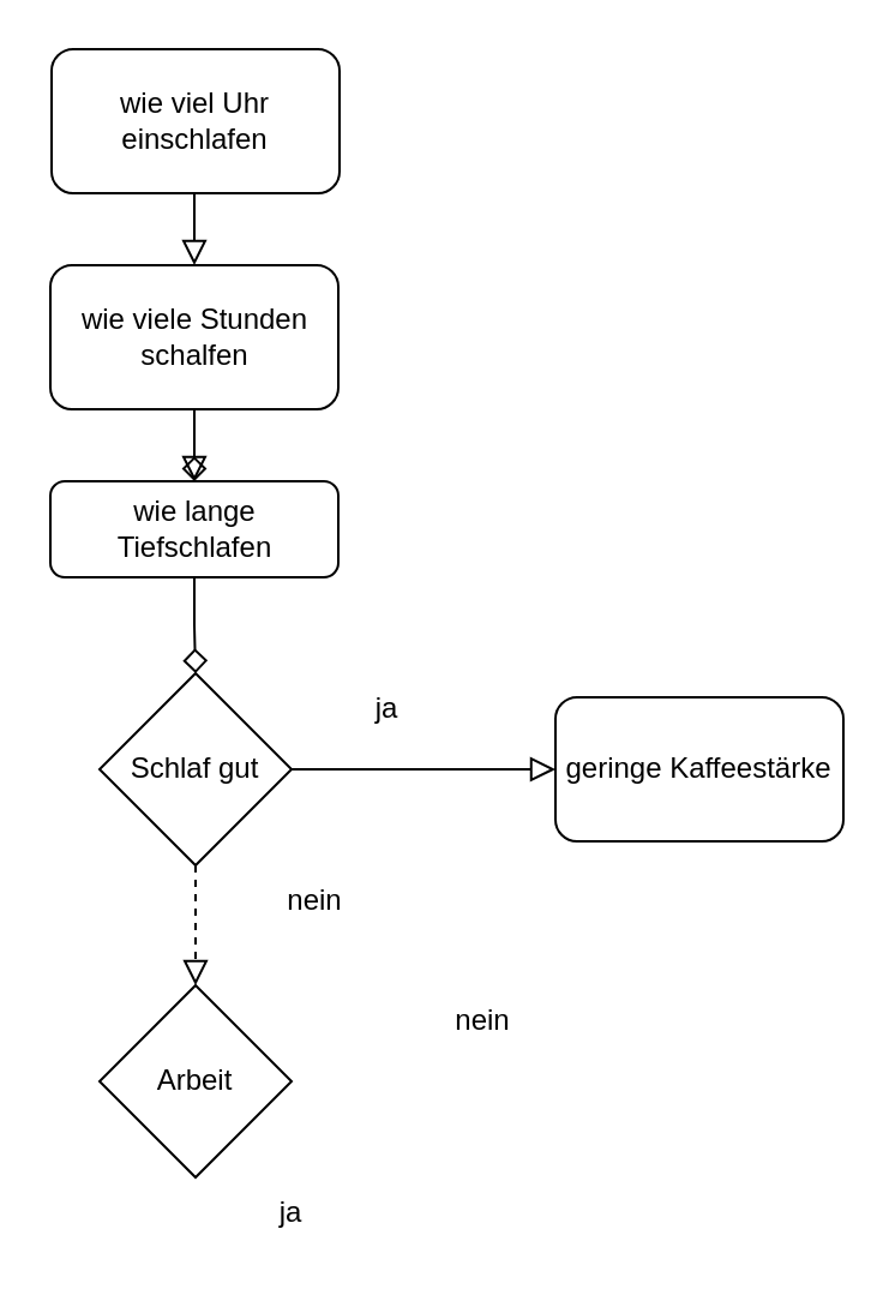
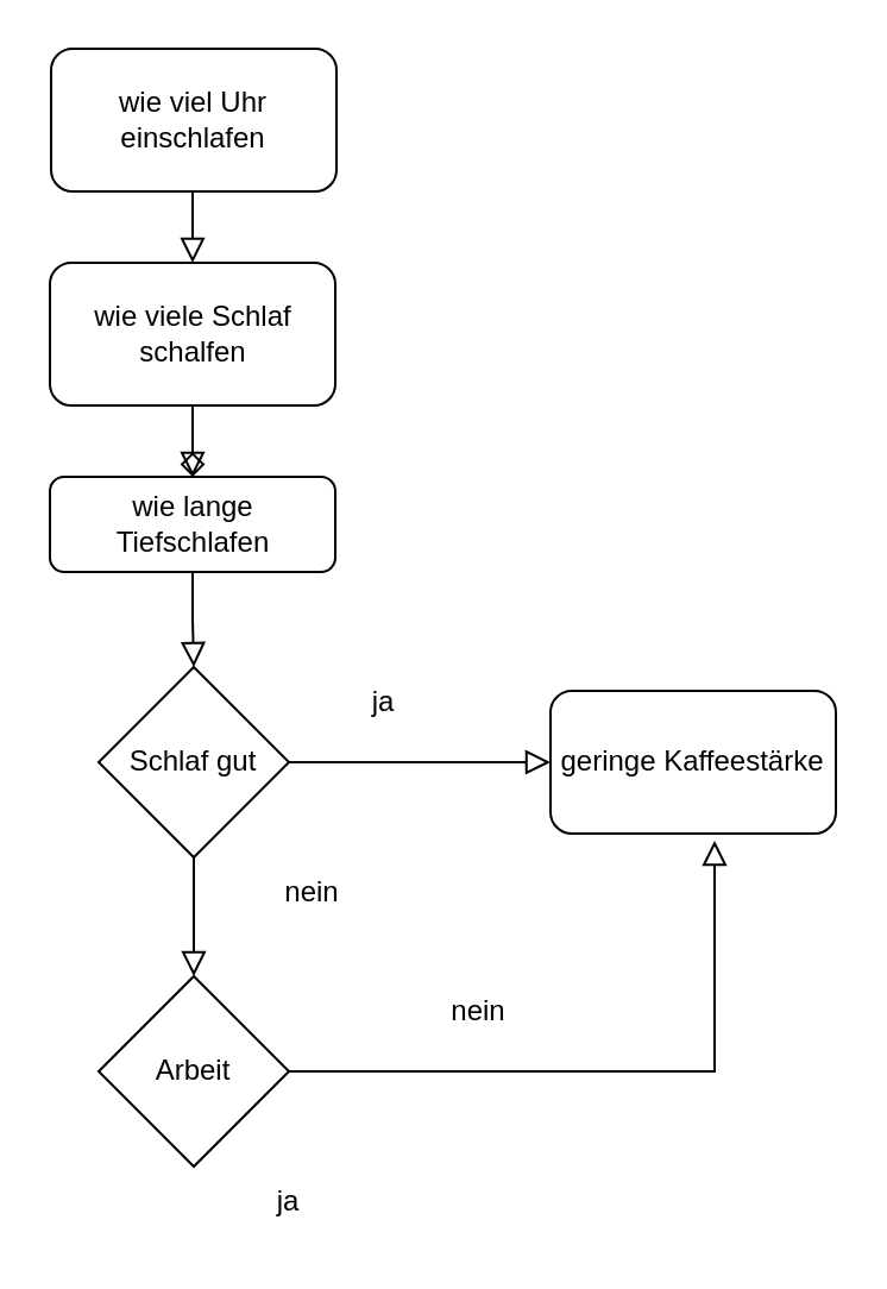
  <mxCell id="0" />
  <mxCell id="1" parent="0" />
  <mxCell id="2" value="wie lange Tiefschlafen" style="rounded=1;whiteSpace=wrap;html=1;fontSize=12;glass=0;strokeWidth=1;shadow=0;" parent="1" vertex="1"><mxGeometry x="20.5" y="200" width="120" height="40" as="geometry" /></mxCell>
  <mxCell id="3" value="wie viel Uhr einschlafen" style="rounded=1;whiteSpace=wrap;html=1;" vertex="1" parent="1"><mxGeometry x="21" y="20" width="120" height="60" as="geometry" /></mxCell>
  <mxCell id="4" value="" style="rounded=0;html=1;jettySize=auto;orthogonalLoop=1;fontSize=11;endArrow=block;endFill=0;endSize=8;strokeWidth=1;shadow=0;labelBackgroundColor=none;edgeStyle=orthogonalEdgeStyle;entryX=0.5;entryY=0;entryDx=0;entryDy=0;" edge="1" parent="1" target="5"><mxGeometry relative="1" as="geometry"><mxPoint x="80.5" y="80" as="sourcePoint" /><mxPoint x="80.5" y="140" as="targetPoint" /></mxGeometry></mxCell>
- <mxCell id="5" value="wie viele Stunden schalfen" style="rounded=1;whiteSpace=wrap;html=1;" vertex="1" parent="1"><mxGeometry x="20.5" y="110" width="120" height="60" as="geometry" /></mxCell>
+ <mxCell id="5" value="wie viele Schlaf schalfen" style="rounded=1;whiteSpace=wrap;html=1;" vertex="1" parent="1"><mxGeometry x="20.5" y="110" width="120" height="60" as="geometry" /></mxCell>
  <mxCell id="6" value="" style="rounded=0;html=1;jettySize=auto;orthogonalLoop=1;fontSize=11;endArrow=diamond;endFill=0;endSize=8;strokeWidth=1;shadow=0;labelBackgroundColor=none;edgeStyle=orthogonalEdgeStyle;entryX=0.5;entryY=0;entryDx=0;entryDy=0;exitX=0.5;exitY=1;exitDx=0;exitDy=0;" edge="1" parent="1" source="5" target="2"><mxGeometry relative="1" as="geometry"><mxPoint x="91" y="-30" as="sourcePoint" /><mxPoint x="91" y="30" as="targetPoint" /><Array as="points"><mxPoint x="81" y="190" /><mxPoint x="81" y="190" /></Array></mxGeometry></mxCell>
  <mxCell id="7" value="Schlaf gut" style="rhombus;whiteSpace=wrap;html=1;" vertex="1" parent="1"><mxGeometry x="41" y="280" width="80" height="80" as="geometry" /></mxCell>
  <mxCell id="8" value="" style="rounded=0;html=1;jettySize=auto;orthogonalLoop=1;fontSize=11;endArrow=block;endFill=0;endSize=8;strokeWidth=1;shadow=0;labelBackgroundColor=none;edgeStyle=orthogonalEdgeStyle;entryX=0.5;entryY=0;entryDx=0;entryDy=0;exitX=0.5;exitY=1;exitDx=0;exitDy=0;" edge="1" parent="1"><mxGeometry relative="1" as="geometry"><mxPoint x="80.5" y="170" as="sourcePoint" /><mxPoint x="80.5" y="200" as="targetPoint" /><Array as="points"><mxPoint x="81" y="180" /><mxPoint x="81" y="180" /></Array></mxGeometry></mxCell>
- <mxCell id="9" value="" style="rounded=0;html=1;jettySize=auto;orthogonalLoop=1;fontSize=11;endArrow=diamond;endFill=0;endSize=8;strokeWidth=1;shadow=0;labelBackgroundColor=none;edgeStyle=orthogonalEdgeStyle;exitX=0.5;exitY=1;exitDx=0;exitDy=0;entryX=0.5;entryY=0;entryDx=0;entryDy=0;" edge="1" parent="1" source="2" target="7"><mxGeometry relative="1" as="geometry"><mxPoint x="90.5" y="180" as="sourcePoint" /><mxPoint x="91" y="270" as="targetPoint" /><Array as="points"><mxPoint x="81" y="260" /><mxPoint x="81" y="260" /></Array></mxGeometry></mxCell>
+ <mxCell id="9" value="" style="rounded=0;html=1;jettySize=auto;orthogonalLoop=1;fontSize=11;endArrow=block;endFill=0;endSize=8;strokeWidth=1;shadow=0;labelBackgroundColor=none;edgeStyle=orthogonalEdgeStyle;exitX=0.5;exitY=1;exitDx=0;exitDy=0;entryX=0.5;entryY=0;entryDx=0;entryDy=0;" edge="1" parent="1" source="2" target="7"><mxGeometry relative="1" as="geometry"><mxPoint x="90.5" y="180" as="sourcePoint" /><mxPoint x="91" y="270" as="targetPoint" /><Array as="points"><mxPoint x="81" y="260" /><mxPoint x="81" y="260" /></Array></mxGeometry></mxCell>
  <mxCell id="10" value="geringe Kaffeestärke" style="rounded=1;whiteSpace=wrap;html=1;" vertex="1" parent="1"><mxGeometry x="231" y="290" width="120" height="60" as="geometry" /></mxCell>
  <mxCell id="11" value="Arbeit" style="rhombus;whiteSpace=wrap;html=1;" vertex="1" parent="1"><mxGeometry x="41" y="410" width="80" height="80" as="geometry" /></mxCell>
  <mxCell id="12" value="" style="rounded=0;html=1;jettySize=auto;orthogonalLoop=1;fontSize=11;endArrow=block;endFill=0;endSize=8;strokeWidth=1;shadow=0;labelBackgroundColor=none;edgeStyle=orthogonalEdgeStyle;exitX=1;exitY=0.5;exitDx=0;exitDy=0;entryX=0;entryY=0.5;entryDx=0;entryDy=0;" edge="1" parent="1" source="7" target="10"><mxGeometry relative="1" as="geometry"><mxPoint x="90.5" y="250" as="sourcePoint" /><mxPoint x="91" y="290" as="targetPoint" /><Array as="points" /></mxGeometry></mxCell>
- <mxCell id="13" value="" style="rounded=0;html=1;jettySize=auto;orthogonalLoop=1;fontSize=11;endArrow=block;endFill=0;endSize=8;strokeWidth=1;shadow=0;labelBackgroundColor=none;edgeStyle=orthogonalEdgeStyle;exitX=0.5;exitY=1;exitDx=0;exitDy=0;entryX=0.5;entryY=0;entryDx=0;entryDy=0;dashed=1;" edge="1" parent="1" source="7" target="11"><mxGeometry relative="1" as="geometry"><mxPoint x="100.5" y="260" as="sourcePoint" /><mxPoint x="101" y="300" as="targetPoint" /><Array as="points"><mxPoint x="81" y="390" /><mxPoint x="81" y="390" /></Array></mxGeometry></mxCell>
+ <mxCell id="13" value="" style="rounded=0;html=1;jettySize=auto;orthogonalLoop=1;fontSize=11;endArrow=block;endFill=0;endSize=8;strokeWidth=1;shadow=0;labelBackgroundColor=none;edgeStyle=orthogonalEdgeStyle;exitX=0.5;exitY=1;exitDx=0;exitDy=0;entryX=0.5;entryY=0;entryDx=0;entryDy=0;" edge="1" parent="1" source="7" target="11"><mxGeometry relative="1" as="geometry"><mxPoint x="100.5" y="260" as="sourcePoint" /><mxPoint x="101" y="300" as="targetPoint" /><Array as="points"><mxPoint x="81" y="390" /><mxPoint x="81" y="390" /></Array></mxGeometry></mxCell>
  <mxCell id="14" value="ja" style="text;html=1;strokeColor=none;fillColor=none;align=center;verticalAlign=middle;whiteSpace=wrap;rounded=0;" vertex="1" parent="1"><mxGeometry x="131" y="280" width="60" height="30" as="geometry" /></mxCell>
  <mxCell id="15" value="nein" style="text;html=1;strokeColor=none;fillColor=none;align=center;verticalAlign=middle;whiteSpace=wrap;rounded=0;" vertex="1" parent="1"><mxGeometry x="101" y="360" width="60" height="30" as="geometry" /></mxCell>
  <mxCell id="16" value="ja" style="text;html=1;strokeColor=none;fillColor=none;align=center;verticalAlign=middle;whiteSpace=wrap;rounded=0;" vertex="1" parent="1"><mxGeometry x="91" y="490" width="60" height="30" as="geometry" /></mxCell>
+ <mxCell id="17" value="" style="rounded=0;html=1;jettySize=auto;orthogonalLoop=1;fontSize=11;endArrow=block;endFill=0;endSize=8;strokeWidth=1;shadow=0;labelBackgroundColor=none;edgeStyle=orthogonalEdgeStyle;exitX=1;exitY=0.5;exitDx=0;exitDy=0;entryX=0.575;entryY=1.05;entryDx=0;entryDy=0;entryPerimeter=0;" edge="1" parent="1" source="11" target="10"><mxGeometry relative="1" as="geometry"><mxPoint x="131" y="330" as="sourcePoint" /><mxPoint x="241" y="330" as="targetPoint" /><Array as="points" /></mxGeometry></mxCell>
  <mxCell id="18" value="nein" style="text;html=1;strokeColor=none;fillColor=none;align=center;verticalAlign=middle;whiteSpace=wrap;rounded=0;" vertex="1" parent="1"><mxGeometry x="171" y="410" width="60" height="30" as="geometry" /></mxCell>
